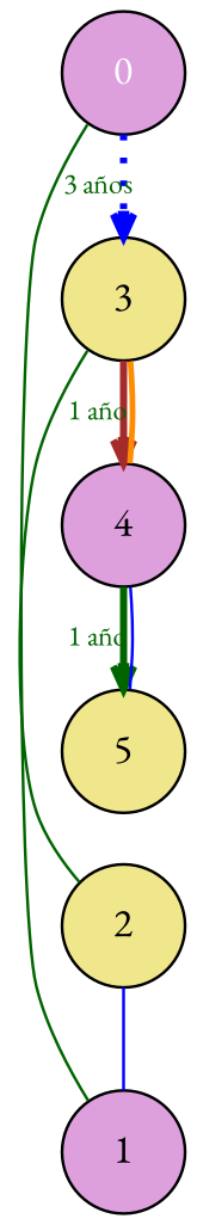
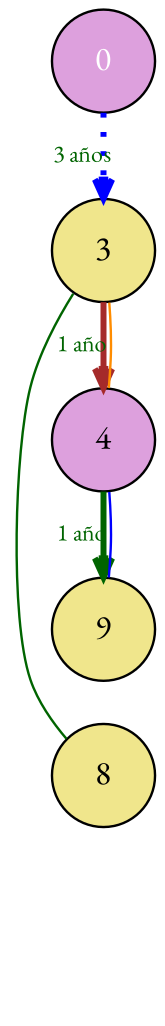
  digraph {
    rankdir=LR
    fontname="EB Garamond"
    node [fillcolor=plum fontname="EB Garamond" shape=circle style=filled]
    edge [arrowhead=none arrowsize=0.8 color=blue style=solid fontname="EB Garamond" constraint=false]
    0 [fontcolor=white height=0.6 width=0.6]
    3 [fillcolor=khaki height=0.6 width=0.6]
    4 [height=0.6 width=0.6]
-   5 [fillcolor=khaki height=0.6 width=0.6]
-   1 [height=0.6 width=0.6]
-   2 [fillcolor=khaki height=0.6 width=0.6]
+   5 [fillcolor=khaki height=0.6 width=0.6 label=9]
+   2 [fillcolor=khaki height=0.6 width=0.6 label=8]
    subgraph sub_1 {
      rank=same
      0
      3
      4
      5
-     1
      2
    }
    0 -> 3 [arrowhead=vee fontcolor=darkgreen fontsize=10 label="3 años" penwidth=2.5 style=dotted constraint=""]
-   0 -> 1 [color=darkgreen]
    3 -> 4 [arrowhead=vee color=brown fontcolor=darkgreen fontsize=10 label="1 año" penwidth=2.5 style=bold constraint=""]
-   3 -> 4 [color=darkorange style=bold]
+   3 -> 4 [color=darkorange]
    4 -> 5 [arrowhead=vee color=darkgreen fontcolor=darkgreen fontsize=10 label="1 año" penwidth=2.5 style=bold constraint=""]
    4 -> 5
-   1 -> 2
    2 -> 3 [color=darkgreen]
  }
